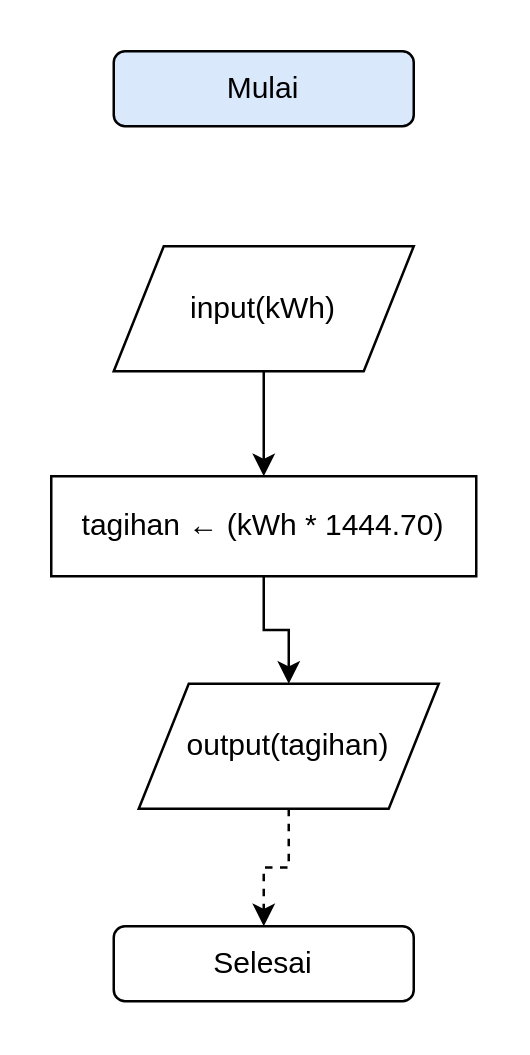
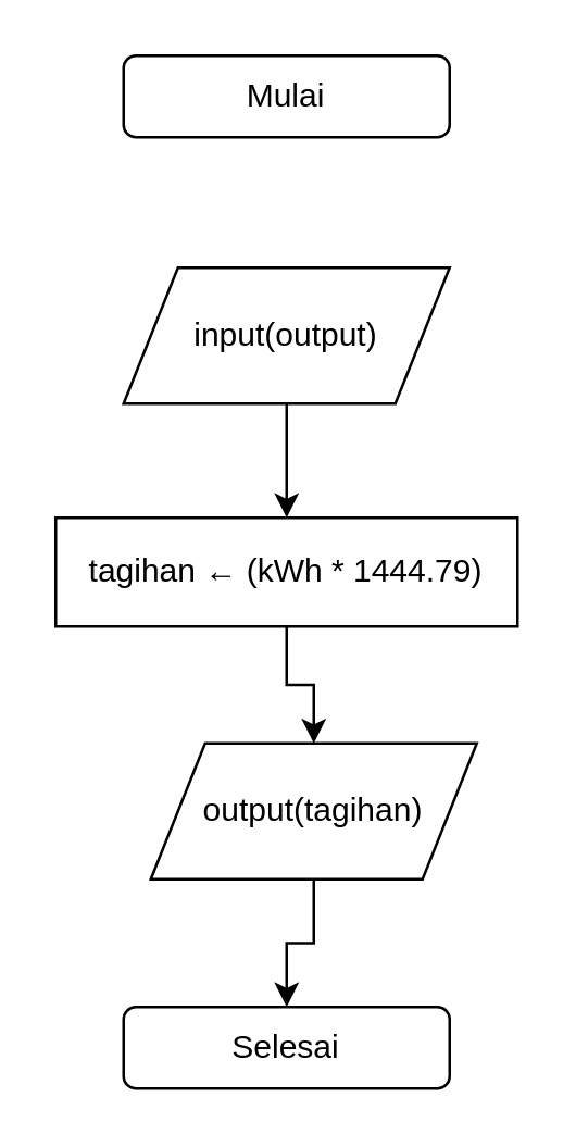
  <mxCell id="0" />
  <mxCell id="1" parent="0" />
- <mxCell id="2" value="Mulai" style="rounded=1;whiteSpace=wrap;html=1;fillColor=#dae8fc;" parent="1" vertex="1"><mxGeometry x="45" y="20" width="120" height="30" as="geometry" /></mxCell>
+ <mxCell id="2" value="Mulai" style="rounded=1;whiteSpace=wrap;html=1;" parent="1" vertex="1"><mxGeometry x="45" y="20" width="120" height="30" as="geometry" /></mxCell>
  <mxCell id="3" style="edgeStyle=orthogonalEdgeStyle;rounded=0;orthogonalLoop=1;jettySize=auto;html=1;entryX=0.5;entryY=0;entryDx=0;entryDy=0;" parent="1" source="4" target="6" edge="1"><mxGeometry relative="1" as="geometry" /></mxCell>
- <mxCell id="4" value="input(kWh)" style="shape=parallelogram;perimeter=parallelogramPerimeter;whiteSpace=wrap;html=1;fixedSize=1;" parent="1" vertex="1"><mxGeometry x="45" y="98" width="120" height="50" as="geometry" /></mxCell>
+ <mxCell id="4" value="input(output)" style="shape=parallelogram;perimeter=parallelogramPerimeter;whiteSpace=wrap;html=1;fixedSize=1;" parent="1" vertex="1"><mxGeometry x="45" y="98" width="120" height="50" as="geometry" /></mxCell>
  <mxCell id="5" style="edgeStyle=orthogonalEdgeStyle;rounded=0;orthogonalLoop=1;jettySize=auto;html=1;entryX=0.5;entryY=0;entryDx=0;entryDy=0;" parent="1" source="6" target="8" edge="1"><mxGeometry relative="1" as="geometry" /></mxCell>
- <mxCell id="6" value="tagihan ← (kWh * 1444.70)" style="rounded=0;whiteSpace=wrap;html=1;" parent="1" vertex="1"><mxGeometry x="20" y="190" width="170" height="40" as="geometry" /></mxCell>
- <mxCell id="7" style="edgeStyle=orthogonalEdgeStyle;rounded=0;orthogonalLoop=1;jettySize=auto;html=1;entryX=0.5;entryY=0;entryDx=0;entryDy=0;dashed=1;" parent="1" source="8" target="9" edge="1"><mxGeometry relative="1" as="geometry" /></mxCell>
+ <mxCell id="6" value="tagihan ← (kWh * 1444.79)" style="rounded=0;whiteSpace=wrap;html=1;" parent="1" vertex="1"><mxGeometry x="20" y="190" width="170" height="40" as="geometry" /></mxCell>
+ <mxCell id="7" style="edgeStyle=orthogonalEdgeStyle;rounded=0;orthogonalLoop=1;jettySize=auto;html=1;entryX=0.5;entryY=0;entryDx=0;entryDy=0;" parent="1" source="8" target="9" edge="1"><mxGeometry relative="1" as="geometry" /></mxCell>
  <mxCell id="8" value="output(tagihan)" style="shape=parallelogram;perimeter=parallelogramPerimeter;whiteSpace=wrap;html=1;fixedSize=1;" parent="1" vertex="1"><mxGeometry x="55" y="273" width="120" height="50" as="geometry" /></mxCell>
  <mxCell id="9" value="Selesai" style="rounded=1;whiteSpace=wrap;html=1;" parent="1" vertex="1"><mxGeometry x="45" y="370" width="120" height="30" as="geometry" /></mxCell>
